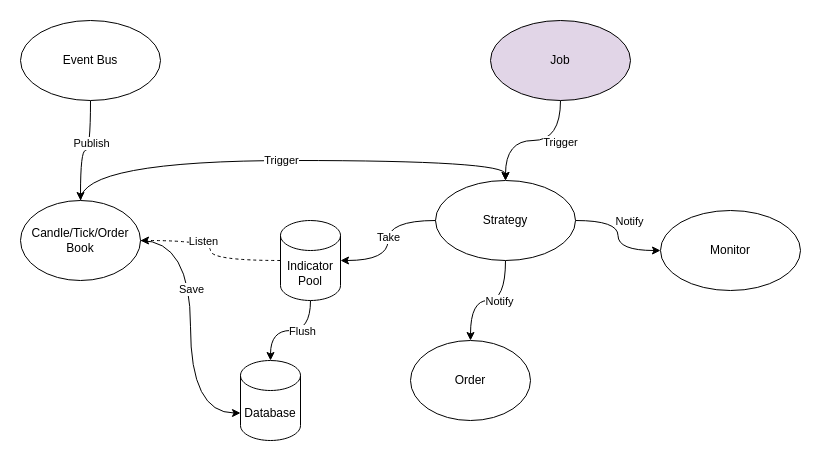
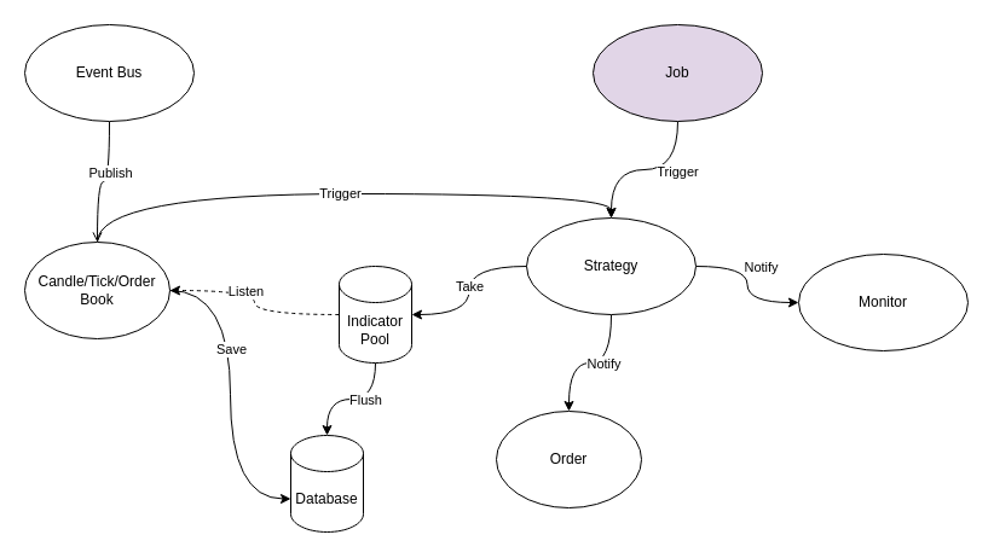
  <mxCell id="0" />
  <mxCell id="1" parent="0" />
  <mxCell id="2" value="" style="edgeStyle=orthogonalEdgeStyle;rounded=0;orthogonalLoop=1;jettySize=auto;html=1;curved=1;" parent="1" source="6" target="12" edge="1"><mxGeometry relative="1" as="geometry" /></mxCell>
  <mxCell id="3" value="Flush" style="edgeLabel;html=1;align=center;verticalAlign=middle;resizable=0;points=[];" parent="2" vertex="1" connectable="0"><mxGeometry x="-0.22" relative="1" as="geometry"><mxPoint as="offset" /></mxGeometry></mxCell>
  <mxCell id="4" style="edgeStyle=orthogonalEdgeStyle;rounded=0;orthogonalLoop=1;jettySize=auto;html=1;curved=1;dashed=1;" parent="1" source="6" target="11" edge="1"><mxGeometry relative="1" as="geometry" /></mxCell>
  <mxCell id="5" value="Listen" style="edgeLabel;html=1;align=center;verticalAlign=middle;resizable=0;points=[];" parent="4" vertex="1" connectable="0"><mxGeometry x="0.229" relative="1" as="geometry"><mxPoint as="offset" /></mxGeometry></mxCell>
  <mxCell id="6" value="Indicator Pool" style="shape=cylinder3;whiteSpace=wrap;html=1;boundedLbl=1;backgroundOutline=1;size=15;" parent="1" vertex="1"><mxGeometry x="280" y="220" width="60" height="80" as="geometry" /></mxCell>
  <mxCell id="7" style="edgeStyle=orthogonalEdgeStyle;rounded=0;orthogonalLoop=1;jettySize=auto;html=1;exitX=0.5;exitY=0;exitDx=0;exitDy=0;entryX=0.5;entryY=0;entryDx=0;entryDy=0;elbow=vertical;curved=1;" parent="1" source="11" target="17" edge="1"><mxGeometry relative="1" as="geometry" /></mxCell>
  <mxCell id="8" value="Trigger" style="edgeLabel;html=1;align=center;verticalAlign=middle;resizable=0;points=[];" parent="7" vertex="1" connectable="0"><mxGeometry x="-0.009" y="1" relative="1" as="geometry"><mxPoint as="offset" /></mxGeometry></mxCell>
  <mxCell id="9" value="" style="edgeStyle=orthogonalEdgeStyle;rounded=0;orthogonalLoop=1;jettySize=auto;html=1;entryX=0;entryY=0;entryDx=0;entryDy=52.5;entryPerimeter=0;curved=1;" parent="1" source="11" target="12" edge="1"><mxGeometry relative="1" as="geometry"><mxPoint x="155" y="380" as="targetPoint" /></mxGeometry></mxCell>
  <mxCell id="10" value="Save" style="edgeLabel;html=1;align=center;verticalAlign=middle;resizable=0;points=[];" parent="9" vertex="1" connectable="0"><mxGeometry x="-0.278" relative="1" as="geometry"><mxPoint as="offset" /></mxGeometry></mxCell>
  <mxCell id="11" value="Candle/Tick/Order Book" style="ellipse;whiteSpace=wrap;html=1;" parent="1" vertex="1"><mxGeometry x="20" y="200" width="120" height="80" as="geometry" /></mxCell>
  <mxCell id="12" value="Database" style="shape=cylinder3;whiteSpace=wrap;html=1;boundedLbl=1;backgroundOutline=1;size=15;" parent="1" vertex="1"><mxGeometry x="240" y="360" width="60" height="80" as="geometry" /></mxCell>
  <mxCell id="13" value="" style="edgeStyle=orthogonalEdgeStyle;rounded=0;orthogonalLoop=1;jettySize=auto;html=1;curved=1;" parent="1" source="17" target="20" edge="1"><mxGeometry relative="1" as="geometry" /></mxCell>
  <mxCell id="14" value="Notify" style="edgeLabel;html=1;align=center;verticalAlign=middle;resizable=0;points=[];" parent="13" vertex="1" connectable="0"><mxGeometry x="-0.175" relative="1" as="geometry"><mxPoint as="offset" /></mxGeometry></mxCell>
  <mxCell id="15" value="" style="edgeStyle=orthogonalEdgeStyle;rounded=0;orthogonalLoop=1;jettySize=auto;html=1;curved=1;" parent="1" source="17" target="21" edge="1"><mxGeometry relative="1" as="geometry" /></mxCell>
  <mxCell id="16" value="Notify" style="edgeLabel;html=1;align=center;verticalAlign=middle;resizable=0;points=[];" parent="15" vertex="1" connectable="0"><mxGeometry x="-0.311" y="-1" relative="1" as="geometry"><mxPoint x="13" y="-1" as="offset" /></mxGeometry></mxCell>
  <mxCell id="17" value="Strategy" style="ellipse;whiteSpace=wrap;html=1;" parent="1" vertex="1"><mxGeometry x="435" y="180" width="140" height="80" as="geometry" /></mxCell>
  <mxCell id="18" style="edgeStyle=orthogonalEdgeStyle;rounded=0;orthogonalLoop=1;jettySize=auto;html=1;exitX=0;exitY=0.5;exitDx=0;exitDy=0;entryX=1;entryY=0.5;entryDx=0;entryDy=0;entryPerimeter=0;curved=1;" parent="1" source="17" target="6" edge="1"><mxGeometry relative="1" as="geometry" /></mxCell>
  <mxCell id="19" value="Take" style="edgeLabel;html=1;align=center;verticalAlign=middle;resizable=0;points=[];" parent="18" vertex="1" connectable="0"><mxGeometry x="-0.059" relative="1" as="geometry"><mxPoint as="offset" /></mxGeometry></mxCell>
  <mxCell id="20" value="Order" style="ellipse;whiteSpace=wrap;html=1;" parent="1" vertex="1"><mxGeometry x="410" y="340" width="120" height="80" as="geometry" /></mxCell>
  <mxCell id="21" value="Monitor" style="ellipse;whiteSpace=wrap;html=1;" parent="1" vertex="1"><mxGeometry x="660" y="210" width="140" height="80" as="geometry" /></mxCell>
  <mxCell id="22" value="" style="edgeStyle=orthogonalEdgeStyle;rounded=0;orthogonalLoop=1;jettySize=auto;html=1;curved=1;" parent="1" source="24" target="17" edge="1"><mxGeometry relative="1" as="geometry" /></mxCell>
  <mxCell id="23" value="Trigger" style="edgeLabel;html=1;align=center;verticalAlign=middle;resizable=0;points=[];" parent="22" vertex="1" connectable="0"><mxGeometry x="-0.4" y="1" relative="1" as="geometry"><mxPoint as="offset" /></mxGeometry></mxCell>
  <mxCell id="24" value="Job" style="ellipse;whiteSpace=wrap;html=1;fillColor=#e1d5e7;" parent="1" vertex="1"><mxGeometry x="490" y="20" width="140" height="80" as="geometry" /></mxCell>
- <mxCell id="25" value="" style="edgeStyle=orthogonalEdgeStyle;rounded=0;orthogonalLoop=1;jettySize=auto;html=1;curved=1;" parent="1" source="27" target="11" edge="1"><mxGeometry relative="1" as="geometry" /></mxCell>
+ <mxCell id="25" value="" style="edgeStyle=orthogonalEdgeStyle;rounded=0;orthogonalLoop=1;jettySize=auto;html=1;curved=1;endArrow=open;" parent="1" source="27" target="11" edge="1"><mxGeometry relative="1" as="geometry" /></mxCell>
  <mxCell id="26" value="Publish" style="edgeLabel;html=1;align=center;verticalAlign=middle;resizable=0;points=[];" parent="25" vertex="1" connectable="0"><mxGeometry x="-0.243" relative="1" as="geometry"><mxPoint as="offset" /></mxGeometry></mxCell>
  <mxCell id="27" value="Event Bus" style="ellipse;whiteSpace=wrap;html=1;" parent="1" vertex="1"><mxGeometry x="20" y="20" width="140" height="80" as="geometry" /></mxCell>
